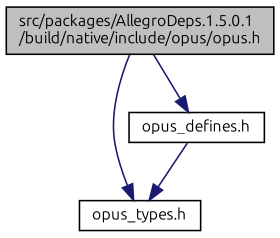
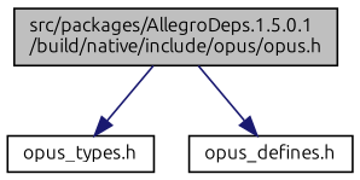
  digraph {
    fontname=Ubuntu
    node [color=black fillcolor=white fontname=Ubuntu fontsize=10 shape=record style=filled]
    edge [color=midnightblue fontname=Ubuntu fontsize=10 labelfontname=Helvetica labelfontsize=10 style=solid]
    n1 [fillcolor=grey75 fontcolor=black height=0.2 label="src/packages/AllegroDeps.1.5.0.1\l/build/native/include/opus/opus.h" width=0.4]
    n2 [height=0.2 label="opus_types.h" width=0.4]
    n3 [height=0.2 label="opus_defines.h" width=0.4]
    n1 -> n2
    n1 -> n3
-   n3 -> n2
  }
